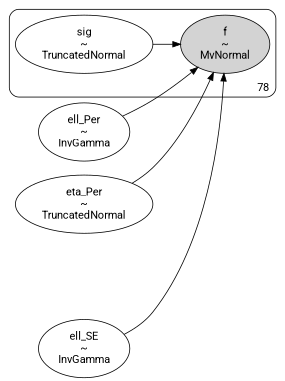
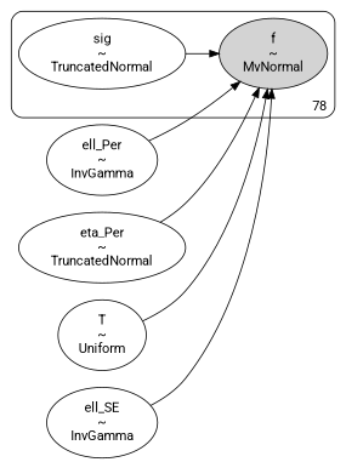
  digraph {
    fontname=Roboto
    rankdir=LR
    node [fontname=Roboto shape=ellipse]
    edge [fontname=Roboto]
    n1 [label="sig\n~\nTruncatedNormal"]
    n2 [label="f\n~\nMvNormal" style=filled]
    n3 [label="ell_Per\n~\nInvGamma"]
    n4 [label="eta_Per\n~\nTruncatedNormal"]
+   n5 [label="T\n~\nUniform"]
    n6 [label="ell_SE\n~\nInvGamma"]
    subgraph cluster_1 {
      label=78
      labeljust=r
      labelloc=b
      style=rounded
      n1
      n2
    }
    n1 -> n2
    n3 -> n2
    n4 -> n2
+   n5 -> n2
    n6 -> n2
  }
